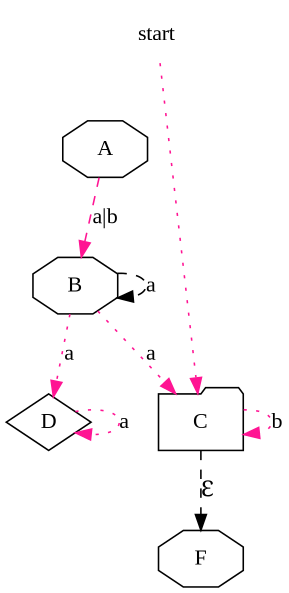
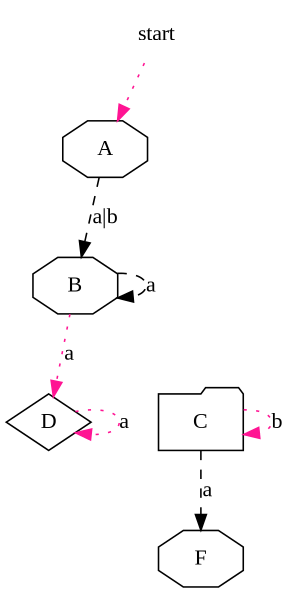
  digraph {
    fontname="Liberation Serif"
    rankdir=TB
    node [fontname="Liberation Serif" shape=octagon]
    edge [color=deeppink fontname="Liberation Serif" style=dotted]
    start [shape=plaintext]
    A
    B
    C [shape=folder]
    D [shape=diamond]
    F
-   start -> C
-   A -> B [label="a|b" style=dashed]
+   start -> A
+   A -> B [color=black label="a|b" style=dashed]
    B -> B [color=black label=a style=dashed]
-   B -> C [label=a]
    B -> D [label=a]
    C -> C [label=b]
-   C -> F [color=black label="ℇ" style=dashed]
+   C -> F [color=black label=a style=dashed]
    D -> D [label=a]
  }
